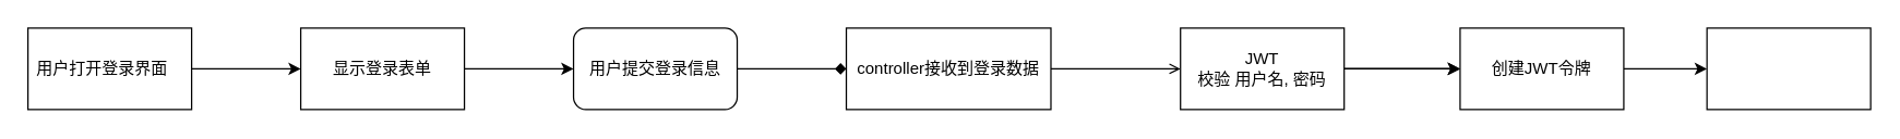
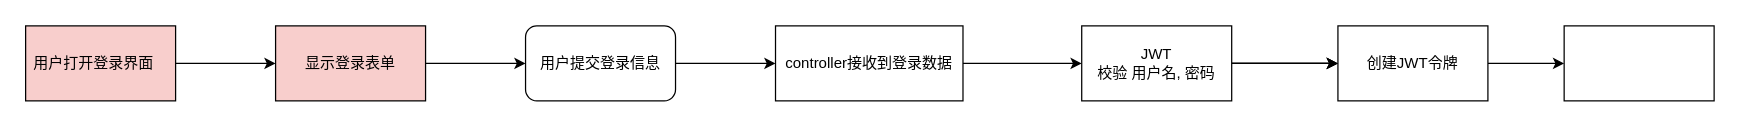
  <mxCell id="0" />
  <mxCell id="1" parent="0" />
  <mxCell id="2" value="" style="edgeStyle=none;html=1;" edge="1" parent="1" source="3" target="5"><mxGeometry relative="1" as="geometry" /></mxCell>
- <mxCell id="3" value="用户打开登录界面&lt;span style=&quot;white-space: pre;&quot;&gt;&#09;&lt;/span&gt;" style="whiteSpace=wrap;html=1;" vertex="1" parent="1"><mxGeometry x="20" y="20" width="120" height="60" as="geometry" /></mxCell>
+ <mxCell id="3" value="用户打开登录界面&lt;span style=&quot;white-space: pre;&quot;&gt;&#09;&lt;/span&gt;" style="whiteSpace=wrap;html=1;fillColor=#f8cecc;" vertex="1" parent="1"><mxGeometry x="20" y="20" width="120" height="60" as="geometry" /></mxCell>
  <mxCell id="4" value="" style="edgeStyle=none;html=1;" edge="1" parent="1" source="5" target="7"><mxGeometry relative="1" as="geometry" /></mxCell>
- <mxCell id="5" value="显示登录表单" style="whiteSpace=wrap;html=1;" vertex="1" parent="1"><mxGeometry x="220" y="20" width="120" height="60" as="geometry" /></mxCell>
- <mxCell id="6" value="" style="edgeStyle=none;html=1;endArrow=diamond;" edge="1" parent="1" source="7" target="9"><mxGeometry relative="1" as="geometry" /></mxCell>
+ <mxCell id="5" value="显示登录表单" style="whiteSpace=wrap;html=1;fillColor=#f8cecc;" vertex="1" parent="1"><mxGeometry x="220" y="20" width="120" height="60" as="geometry" /></mxCell>
+ <mxCell id="6" value="" style="edgeStyle=none;html=1;" edge="1" parent="1" source="7" target="9"><mxGeometry relative="1" as="geometry" /></mxCell>
  <mxCell id="7" value="用户提交登录信息" style="whiteSpace=wrap;html=1;rounded=1;" vertex="1" parent="1"><mxGeometry x="420" y="20" width="120" height="60" as="geometry" /></mxCell>
- <mxCell id="8" value="" style="edgeStyle=none;html=1;endArrow=open;" edge="1" parent="1" source="9" target="13"><mxGeometry relative="1" as="geometry" /></mxCell>
+ <mxCell id="8" value="" style="edgeStyle=none;html=1;" edge="1" parent="1" source="9" target="13"><mxGeometry relative="1" as="geometry" /></mxCell>
  <mxCell id="9" value="controller接收到登录数据" style="whiteSpace=wrap;html=1;" vertex="1" parent="1"><mxGeometry x="620" y="20" width="150" height="60" as="geometry" /></mxCell>
  <mxCell id="10" value="" style="edgeStyle=none;html=1;" edge="1" parent="1" source="13" target="15"><mxGeometry relative="1" as="geometry" /></mxCell>
  <mxCell id="11" value="" style="edgeStyle=none;html=1;" edge="1" parent="1" source="13" target="15"><mxGeometry relative="1" as="geometry" /></mxCell>
  <mxCell id="12" value="" style="edgeStyle=none;html=1;" edge="1" parent="1" source="13" target="15"><mxGeometry relative="1" as="geometry" /></mxCell>
  <mxCell id="13" value="JWT&lt;br&gt;校验 用户名, 密码" style="whiteSpace=wrap;html=1;" vertex="1" parent="1"><mxGeometry x="865" y="20" width="120" height="60" as="geometry" /></mxCell>
  <mxCell id="14" value="" style="edgeStyle=none;html=1;" edge="1" parent="1" source="15" target="16"><mxGeometry relative="1" as="geometry" /></mxCell>
  <mxCell id="15" value="创建JWT令牌" style="whiteSpace=wrap;html=1;" vertex="1" parent="1"><mxGeometry x="1070" y="20" width="120" height="60" as="geometry" /></mxCell>
  <mxCell id="16" value="" style="whiteSpace=wrap;html=1;" vertex="1" parent="1"><mxGeometry x="1251" y="20" width="120" height="60" as="geometry" /></mxCell>
